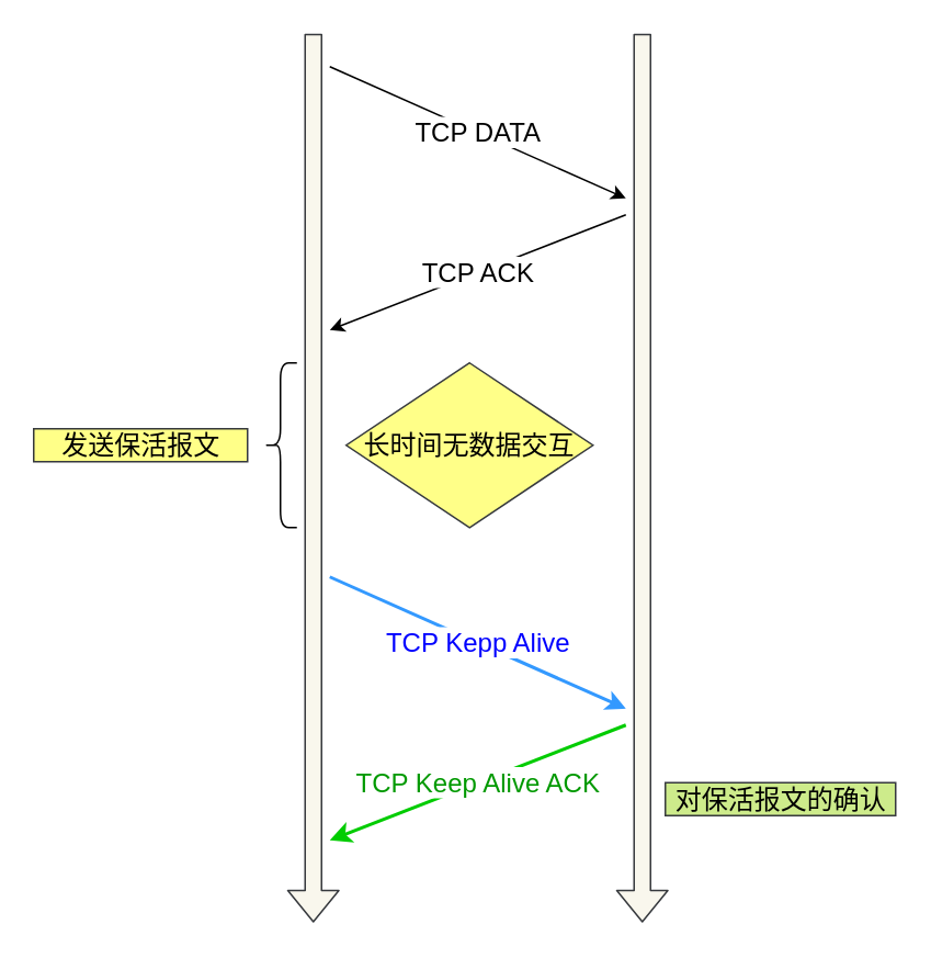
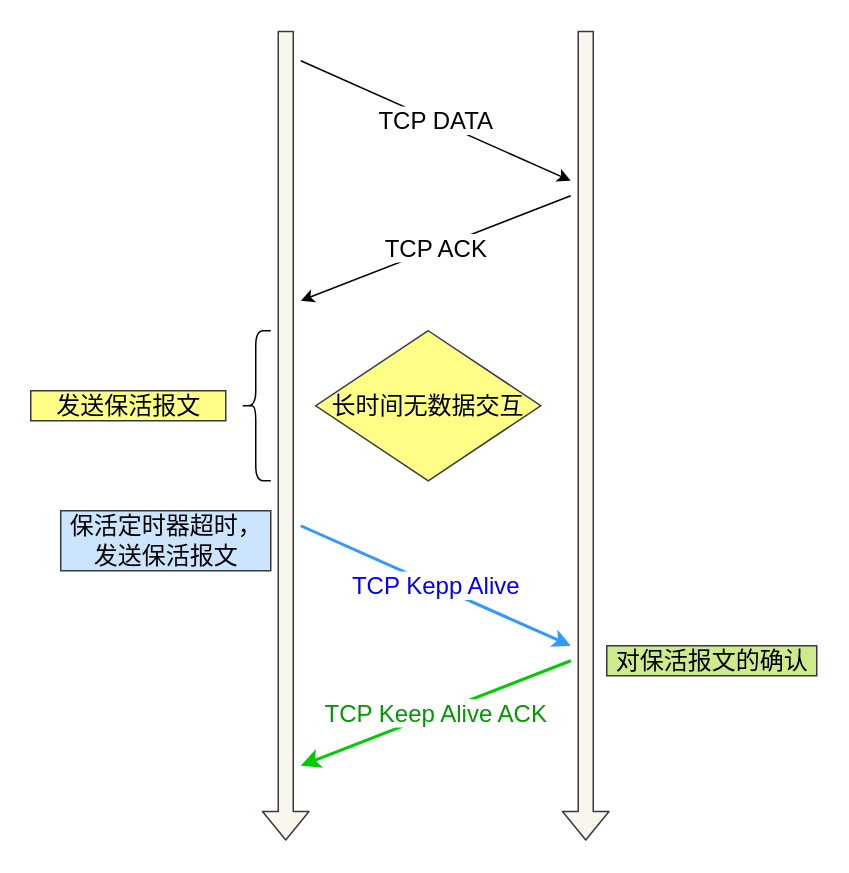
  <mxCell id="0" />
  <mxCell id="1" parent="0" />
  <mxCell id="2" value="" style="shape=flexArrow;endArrow=classic;html=1;fontSize=16;fillColor=#f9f7ed;strokeColor=#36393d;" edge="1" parent="1"><mxGeometry width="50" height="50" relative="1" as="geometry"><mxPoint x="190" y="20" as="sourcePoint" /><mxPoint x="190" y="560" as="targetPoint" /></mxGeometry></mxCell>
  <mxCell id="3" value="" style="shape=flexArrow;endArrow=classic;html=1;fontSize=16;fillColor=#f9f7ed;strokeColor=#36393d;" edge="1" parent="1"><mxGeometry width="50" height="50" relative="1" as="geometry"><mxPoint x="390" y="20" as="sourcePoint" /><mxPoint x="390" y="560" as="targetPoint" /></mxGeometry></mxCell>
  <mxCell id="4" value="TCP DATA" style="endArrow=classic;html=1;fontSize=16;" edge="1" parent="1"><mxGeometry width="50" height="50" relative="1" as="geometry"><mxPoint x="200" y="40" as="sourcePoint" /><mxPoint x="380" y="120" as="targetPoint" /></mxGeometry></mxCell>
  <mxCell id="5" value="TCP ACK" style="endArrow=classic;html=1;fontSize=16;" edge="1" parent="1"><mxGeometry width="50" height="50" relative="1" as="geometry"><mxPoint x="380" y="130" as="sourcePoint" /><mxPoint x="200" y="200" as="targetPoint" /></mxGeometry></mxCell>
  <mxCell id="6" value="长时间无数据交互" style="rhombus;whiteSpace=wrap;html=1;fontSize=16;fillColor=#ffff88;strokeColor=#36393d;" vertex="1" parent="1"><mxGeometry x="210" y="220" width="150" height="100" as="geometry" /></mxCell>
  <mxCell id="7" value="TCP Kepp Alive" style="endArrow=classic;html=1;fontSize=16;strokeWidth=2;strokeColor=#3399FF;fontColor=#0000FF;" edge="1" parent="1"><mxGeometry width="50" height="50" relative="1" as="geometry"><mxPoint x="200" y="350" as="sourcePoint" /><mxPoint x="380" y="430" as="targetPoint" /></mxGeometry></mxCell>
  <mxCell id="8" value="TCP Keep Alive ACK" style="endArrow=classic;html=1;fontSize=16;endSize=7;strokeWidth=2;strokeColor=#00CC00;fontColor=#009900;" edge="1" parent="1"><mxGeometry width="50" height="50" relative="1" as="geometry"><mxPoint x="380" y="440" as="sourcePoint" /><mxPoint x="200" y="510" as="targetPoint" /></mxGeometry></mxCell>
- <mxCell id="9" value="对保活报文的确认" style="text;html=1;align=center;verticalAlign=middle;resizable=0;points=[];autosize=1;strokeColor=#36393d;fontSize=16;fillColor=#cdeb8b;" vertex="1" parent="1"><mxGeometry x="404" y="475" width="140" height="20" as="geometry" /></mxCell>
+ <mxCell id="9" value="对保活报文的确认" style="text;html=1;align=center;verticalAlign=middle;resizable=0;points=[];autosize=1;strokeColor=#36393d;fontSize=16;fillColor=#cdeb8b;" vertex="1" parent="1"><mxGeometry x="404" y="430" width="140" height="20" as="geometry" /></mxCell>
+ <mxCell id="10" value="保活定时器超时，&lt;br&gt;发送保活报文" style="text;html=1;align=center;verticalAlign=middle;resizable=0;points=[];autosize=1;strokeColor=#36393d;fontSize=16;fillColor=#cce5ff;" vertex="1" parent="1"><mxGeometry x="40" y="340" width="140" height="40" as="geometry" /></mxCell>
  <mxCell id="11" value="" style="shape=curlyBracket;whiteSpace=wrap;html=1;rounded=1;fontSize=16;" vertex="1" parent="1"><mxGeometry x="160" y="220" width="20" height="100" as="geometry" /></mxCell>
  <mxCell id="12" value="发送保活报文" style="text;html=1;align=center;verticalAlign=middle;resizable=0;points=[];autosize=1;strokeColor=#36393d;fontSize=16;fillColor=#ffff88;" vertex="1" parent="1"><mxGeometry x="20" y="260" width="130" height="20" as="geometry" /></mxCell>
